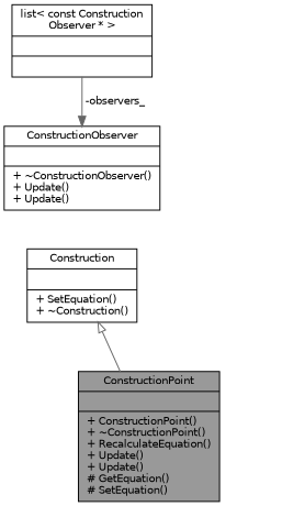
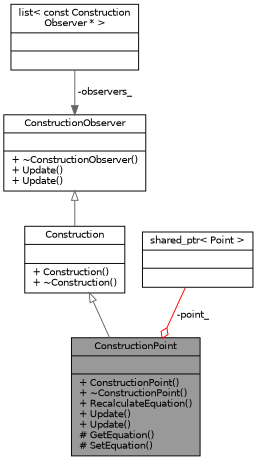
  digraph {
    node [color=black fillcolor=white fontname=Helvetica fontsize=10 shape=record style=filled]
    edge [color=gray40 fontname=Helvetica fontsize=10 labelfontname=Helvetica labelfontsize=10 style=solid]
    n1 [fillcolor=grey60 fontcolor=black height=0.2 label="{ConstructionPoint\n||+ ConstructionPoint()\l+ ~ConstructionPoint()\l+ RecalculateEquation()\l+ Update()\l+ Update()\l# GetEquation()\l# SetEquation()\l}" width=0.4]
-   n2 [height=0.2 label="{Construction\n||+ SetEquation()\l+ ~Construction()\l}" width=0.4]
+   n2 [height=0.2 label="{Construction\n||+ Construction()\l+ ~Construction()\l}" width=0.4]
    n3 [height=0.2 label="{ConstructionObserver\n||+ ~ConstructionObserver()\l+ Update()\l+ Update()\l}" width=0.4]
    n4 [height=0.2 label="{list\< const Construction\lObserver * \>\n||}" width=0.4]
+   n5 [height=0.2 label="{shared_ptr\< Point \>\n||}" width=0.4]
    n2 -> n1 [arrowtail=onormal dir=back]
+   n3 -> n2 [arrowtail=onormal dir=back]
    n4 -> n3 [arrowhead=normal label=" -observers_"]
+   n5 -> n1 [arrowhead=odiamond color=red label=" -point_"]
  }
